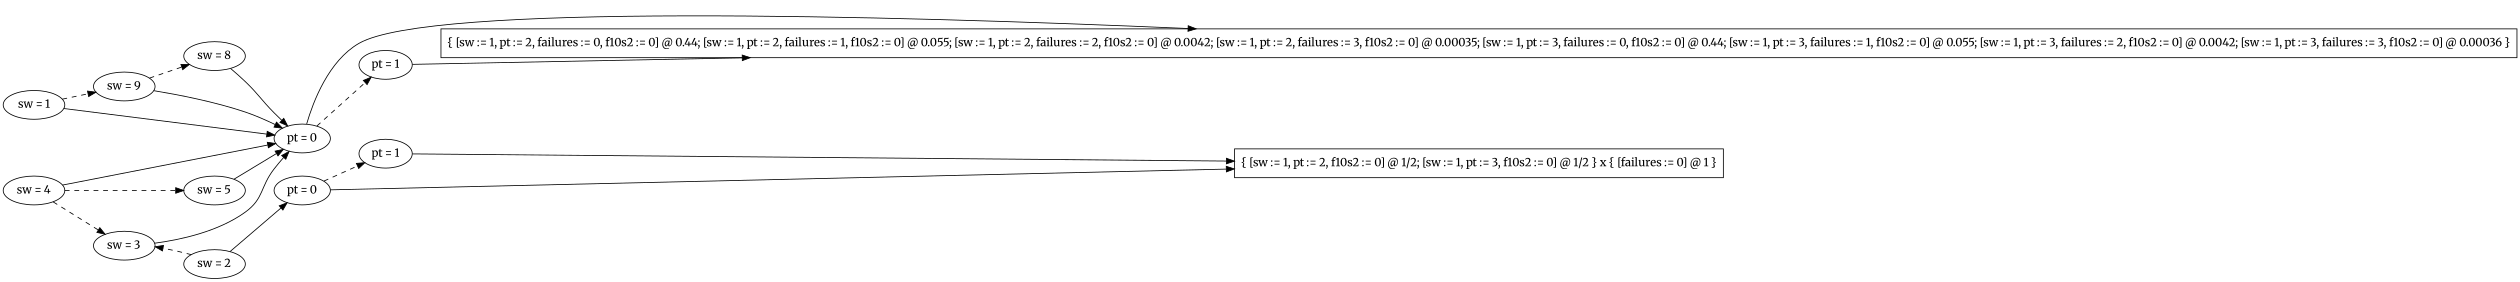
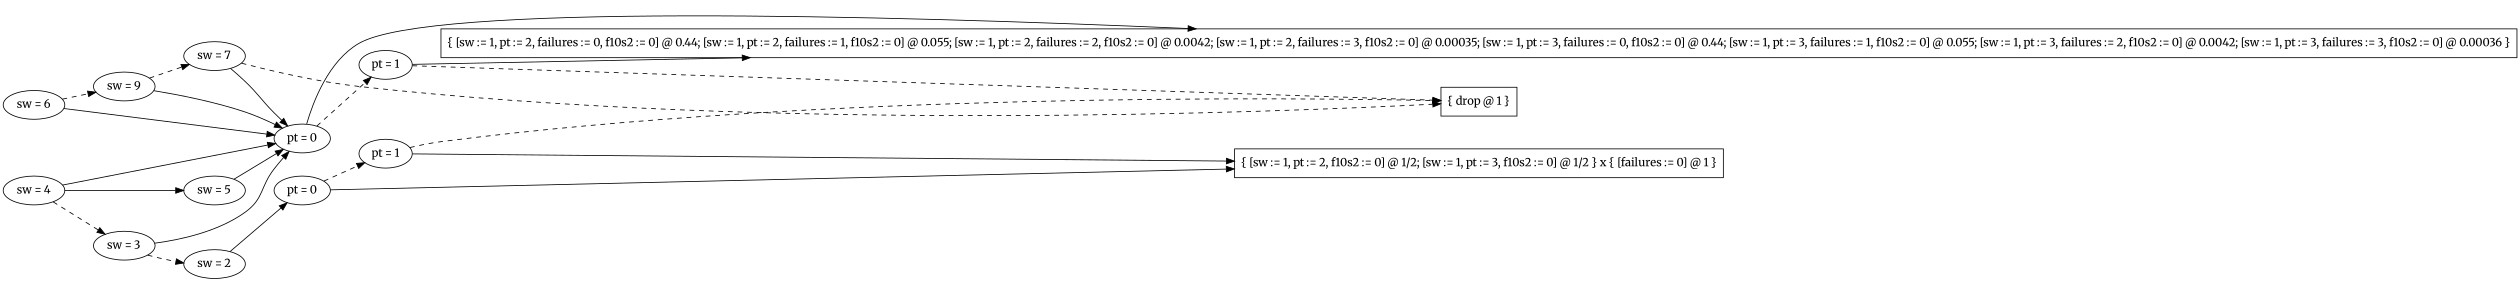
  digraph {
    fontname=Merriweather
    rankdir=LR
    node [fontname=Merriweather]
    edge [fontname=Merriweather]
    n1 [label="sw = 4"]
    n2 [label="pt = 1"]
    n3 [label="pt = 1"]
    n4 [label="sw = 5"]
    n5 [label="sw = 3"]
    n6 [label="sw = 2"]
    n7 [label="sw = 9"]
-   n8 [label="sw = 8"]
-   n9 [label="sw = 1"]
+   n8 [label="sw = 7"]
+   n9 [label="sw = 6"]
    n10 [label="pt = 0"]
    n11 [label="pt = 0"]
    n12 [label="{ [sw := 1, pt := 2, f10s2 := 0] @ 1/2; [sw := 1, pt := 3, f10s2 := 0] @ 1/2 } x { [failures := 0] @ 1 }" shape=box]
+   n13 [label="{ drop @ 1 }" shape=box]
    n14 [label="{ [sw := 1, pt := 2, failures := 0, f10s2 := 0] @ 0.44; [sw := 1, pt := 2, failures := 1, f10s2 := 0] @ 0.055; [sw := 1, pt := 2, failures := 2, f10s2 := 0] @ 0.0042; [sw := 1, pt := 2, failures := 3, f10s2 := 0] @ 0.00035; [sw := 1, pt := 3, failures := 0, f10s2 := 0] @ 0.44; [sw := 1, pt := 3, failures := 1, f10s2 := 0] @ 0.055; [sw := 1, pt := 3, failures := 2, f10s2 := 0] @ 0.0042; [sw := 1, pt := 3, failures := 3, f10s2 := 0] @ 0.00036 }" shape=box]
    subgraph sub_1 {
      rank=same
      n1
    }
    subgraph sub_2 {
      rank=same
      n2
      n3
    }
    subgraph sub_3 {
      rank=same
      n4
    }
    subgraph sub_4 {
      rank=same
      n5
    }
    subgraph sub_5 {
      rank=same
      n6
    }
    subgraph sub_6 {
      rank=same
      n7
    }
    subgraph sub_7 {
      rank=same
      n8
    }
    subgraph sub_8 {
      rank=same
      n9
    }
    subgraph sub_9 {
      rank=same
      n10
      n11
    }
-   n1 -> n4 [style=dashed]
+   n1 -> n4 [style=solid]
    n1 -> n5 [style=dashed]
    n1 -> n11
    n2 -> n12
+   n2 -> n13 [style=dashed]
+   n3 -> n13 [style=dashed]
    n3 -> n14
    n4 -> n11
    n5 -> n11
-   n6 -> n5 [style=dashed]
+   n5 -> n6 [style=dashed]
    n6 -> n10
    n7 -> n8 [style=dashed]
    n7 -> n11
    n8 -> n11
+   n8 -> n13 [style=dashed]
    n9 -> n7 [style=dashed]
    n9 -> n11
    n10 -> n2 [style=dashed]
    n10 -> n12
    n11 -> n3 [style=dashed]
    n11 -> n14
  }
